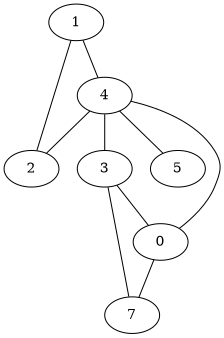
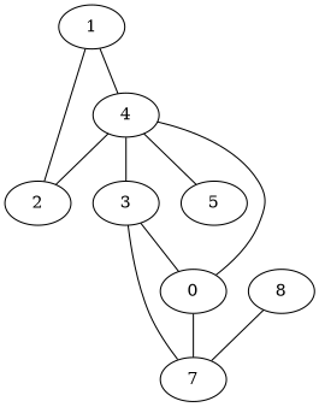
  graph {
    1
    2
    4
    3
    5
    n6 [label=0]
+   8
    7
    1 -- 2
    1 -- 4
    4 -- 2
    4 -- 3
    4 -- 5
    3 -- n6
    n6 -- 4
    n6 -- 7
+   8 -- 7
    7 -- 3
  }
